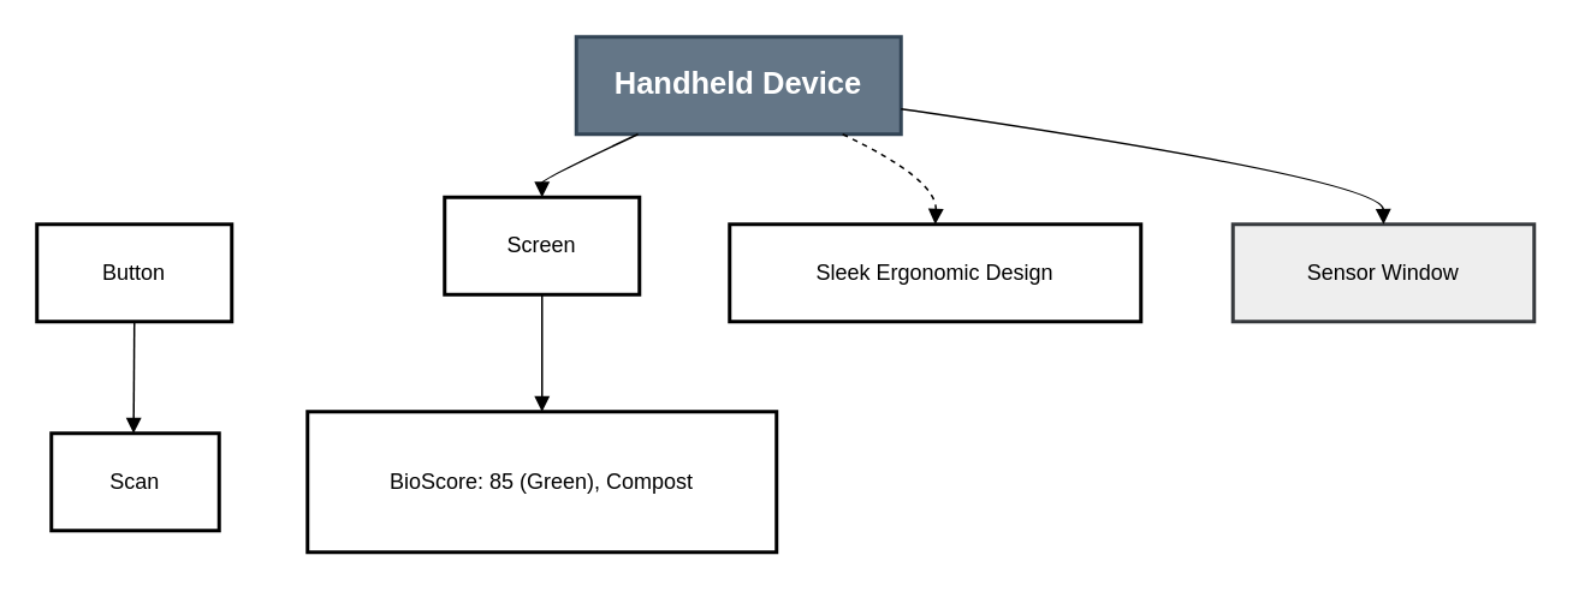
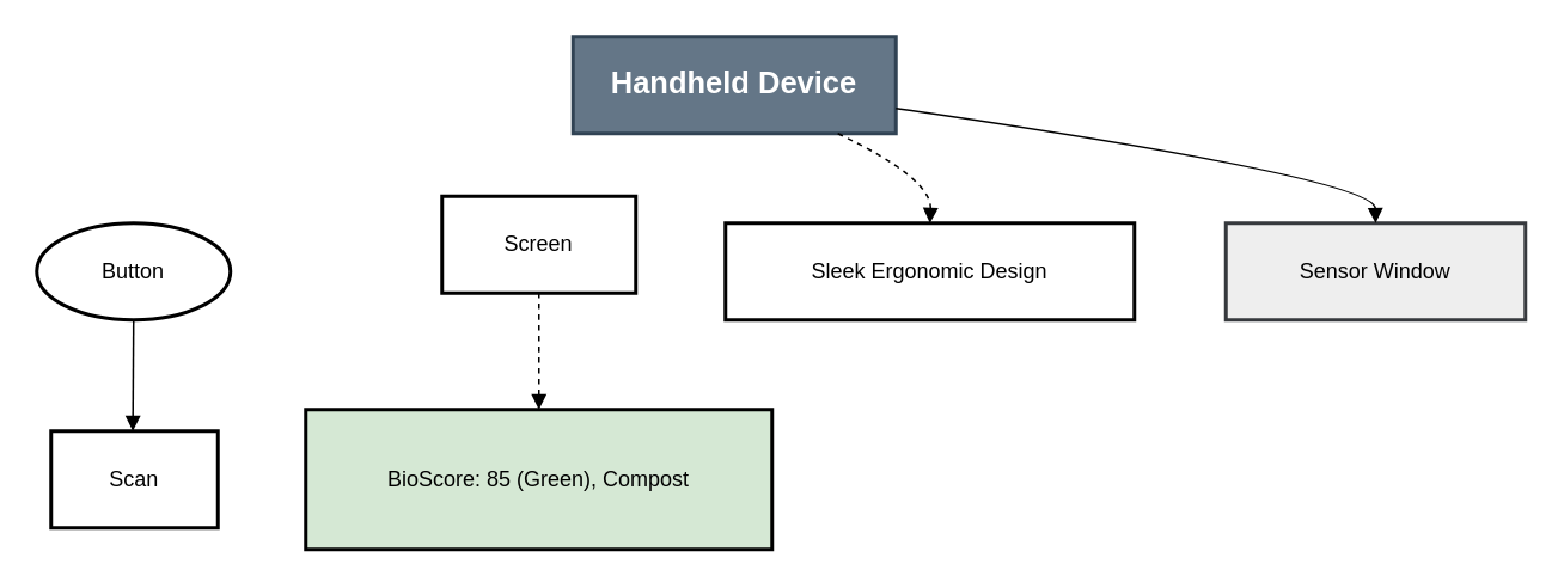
  <mxCell id="0" />
  <mxCell id="1" parent="0" />
  <mxCell id="2" value="Handheld Device" style="whiteSpace=wrap;strokeWidth=2;fillColor=#647687;fontColor=#ffffff;strokeColor=#314354;fontSize=17;fontStyle=1" parent="1" vertex="1"><mxGeometry x="319" y="20" width="180" height="54" as="geometry" /></mxCell>
- <mxCell id="3" value="Button" style="whiteSpace=wrap;strokeWidth=2;" parent="1" vertex="1"><mxGeometry x="20" y="124" width="108" height="54" as="geometry" /></mxCell>
+ <mxCell id="3" value="Button" style="ellipse;whiteSpace=wrap;strokeWidth=2;" parent="1" vertex="1"><mxGeometry x="20" y="124" width="108" height="54" as="geometry" /></mxCell>
  <mxCell id="4" value="Screen" style="whiteSpace=wrap;strokeWidth=2;" parent="1" vertex="1"><mxGeometry x="246" y="109" width="108" height="54" as="geometry" /></mxCell>
  <mxCell id="5" value="Sleek Ergonomic Design" style="whiteSpace=wrap;strokeWidth=2;" parent="1" vertex="1"><mxGeometry x="404" y="124" width="228" height="54" as="geometry" /></mxCell>
  <mxCell id="6" value="Sensor Window" style="whiteSpace=wrap;strokeWidth=2;fillColor=#eeeeee;strokeColor=#36393d;" parent="1" vertex="1"><mxGeometry x="683" y="124" width="167" height="54" as="geometry" /></mxCell>
  <mxCell id="7" value="Scan" style="whiteSpace=wrap;strokeWidth=2;" parent="1" vertex="1"><mxGeometry x="28" y="240" width="93" height="54" as="geometry" /></mxCell>
- <mxCell id="8" value="BioScore: 85 (Green), Compost" style="whiteSpace=wrap;strokeWidth=2;" parent="1" vertex="1"><mxGeometry x="170" y="228" width="260" height="78" as="geometry" /></mxCell>
- <mxCell id="9" value="" style="curved=1;startArrow=none;endArrow=block;exitX=0.19;exitY=1;entryX=0.5;entryY=0;" parent="1" source="2" target="4" edge="1"><mxGeometry relative="1" as="geometry"><Array as="points"><mxPoint x="300" y="99" /></Array></mxGeometry></mxCell>
+ <mxCell id="8" value="BioScore: 85 (Green), Compost" style="whiteSpace=wrap;strokeWidth=2;fillColor=#d5e8d4;" parent="1" vertex="1"><mxGeometry x="170" y="228" width="260" height="78" as="geometry" /></mxCell>
  <mxCell id="10" value="" style="curved=1;startArrow=none;endArrow=block;exitX=0.82;exitY=1;entryX=0.5;entryY=0;dashed=1;" parent="1" source="2" target="5" edge="1"><mxGeometry relative="1" as="geometry"><Array as="points"><mxPoint x="519" y="99" /></Array></mxGeometry></mxCell>
  <mxCell id="11" value="" style="curved=1;startArrow=none;endArrow=block;exitX=1;exitY=0.74;entryX=0.5;entryY=0;" parent="1" source="2" target="6" edge="1"><mxGeometry relative="1" as="geometry"><Array as="points"><mxPoint x="766" y="99" /></Array></mxGeometry></mxCell>
  <mxCell id="12" value="" style="curved=1;startArrow=none;endArrow=block;exitX=0.5;exitY=1;entryX=0.49;entryY=0;" parent="1" source="3" target="7" edge="1"><mxGeometry relative="1" as="geometry"><Array as="points" /></mxGeometry></mxCell>
- <mxCell id="13" value="" style="curved=1;startArrow=none;endArrow=block;exitX=0.5;exitY=1;entryX=0.5;entryY=0;" parent="1" source="4" target="8" edge="1"><mxGeometry relative="1" as="geometry"><Array as="points" /></mxGeometry></mxCell>
+ <mxCell id="13" value="" style="curved=1;startArrow=none;endArrow=block;exitX=0.5;exitY=1;entryX=0.5;entryY=0;dashed=1;" parent="1" source="4" target="8" edge="1"><mxGeometry relative="1" as="geometry"><Array as="points" /></mxGeometry></mxCell>
